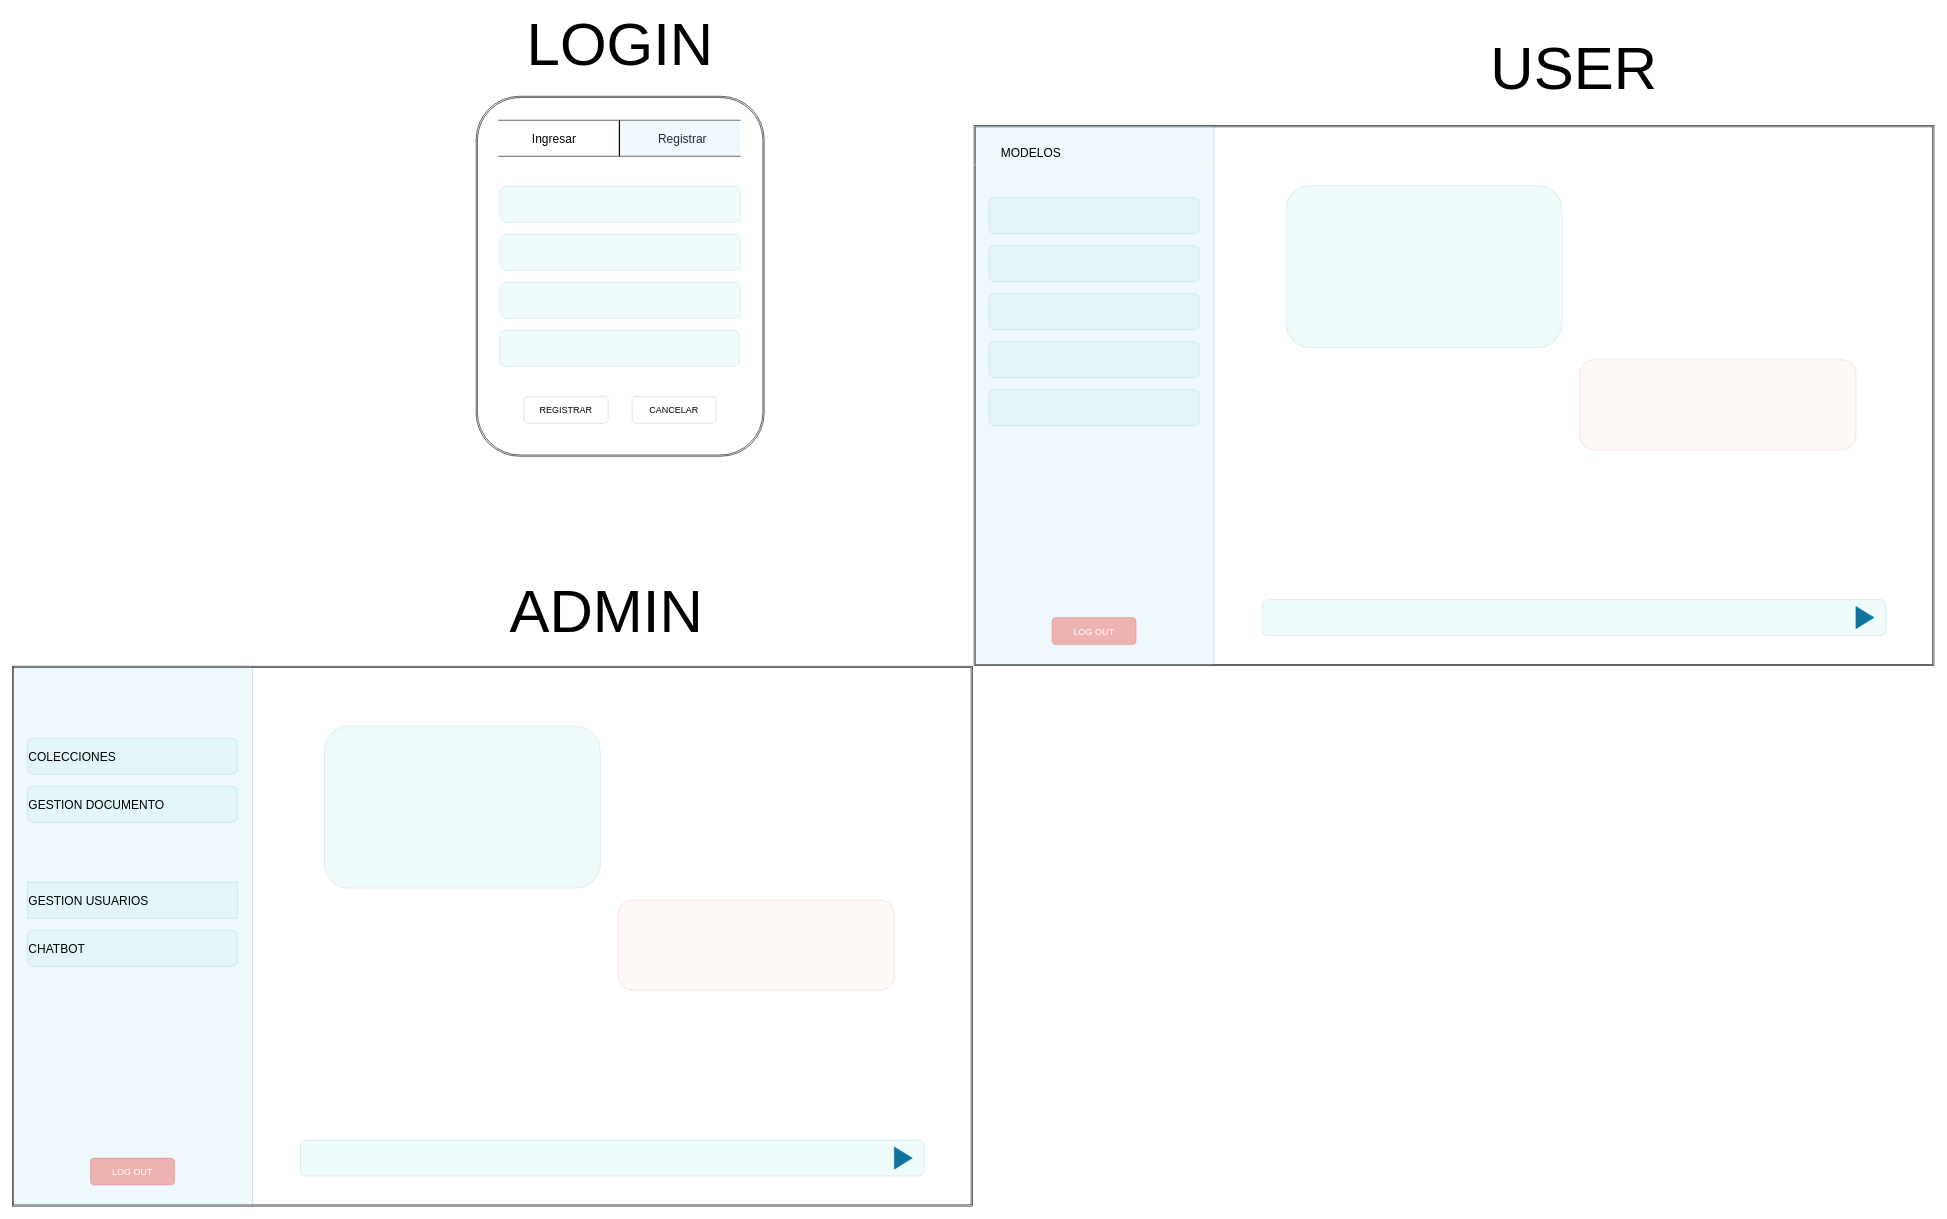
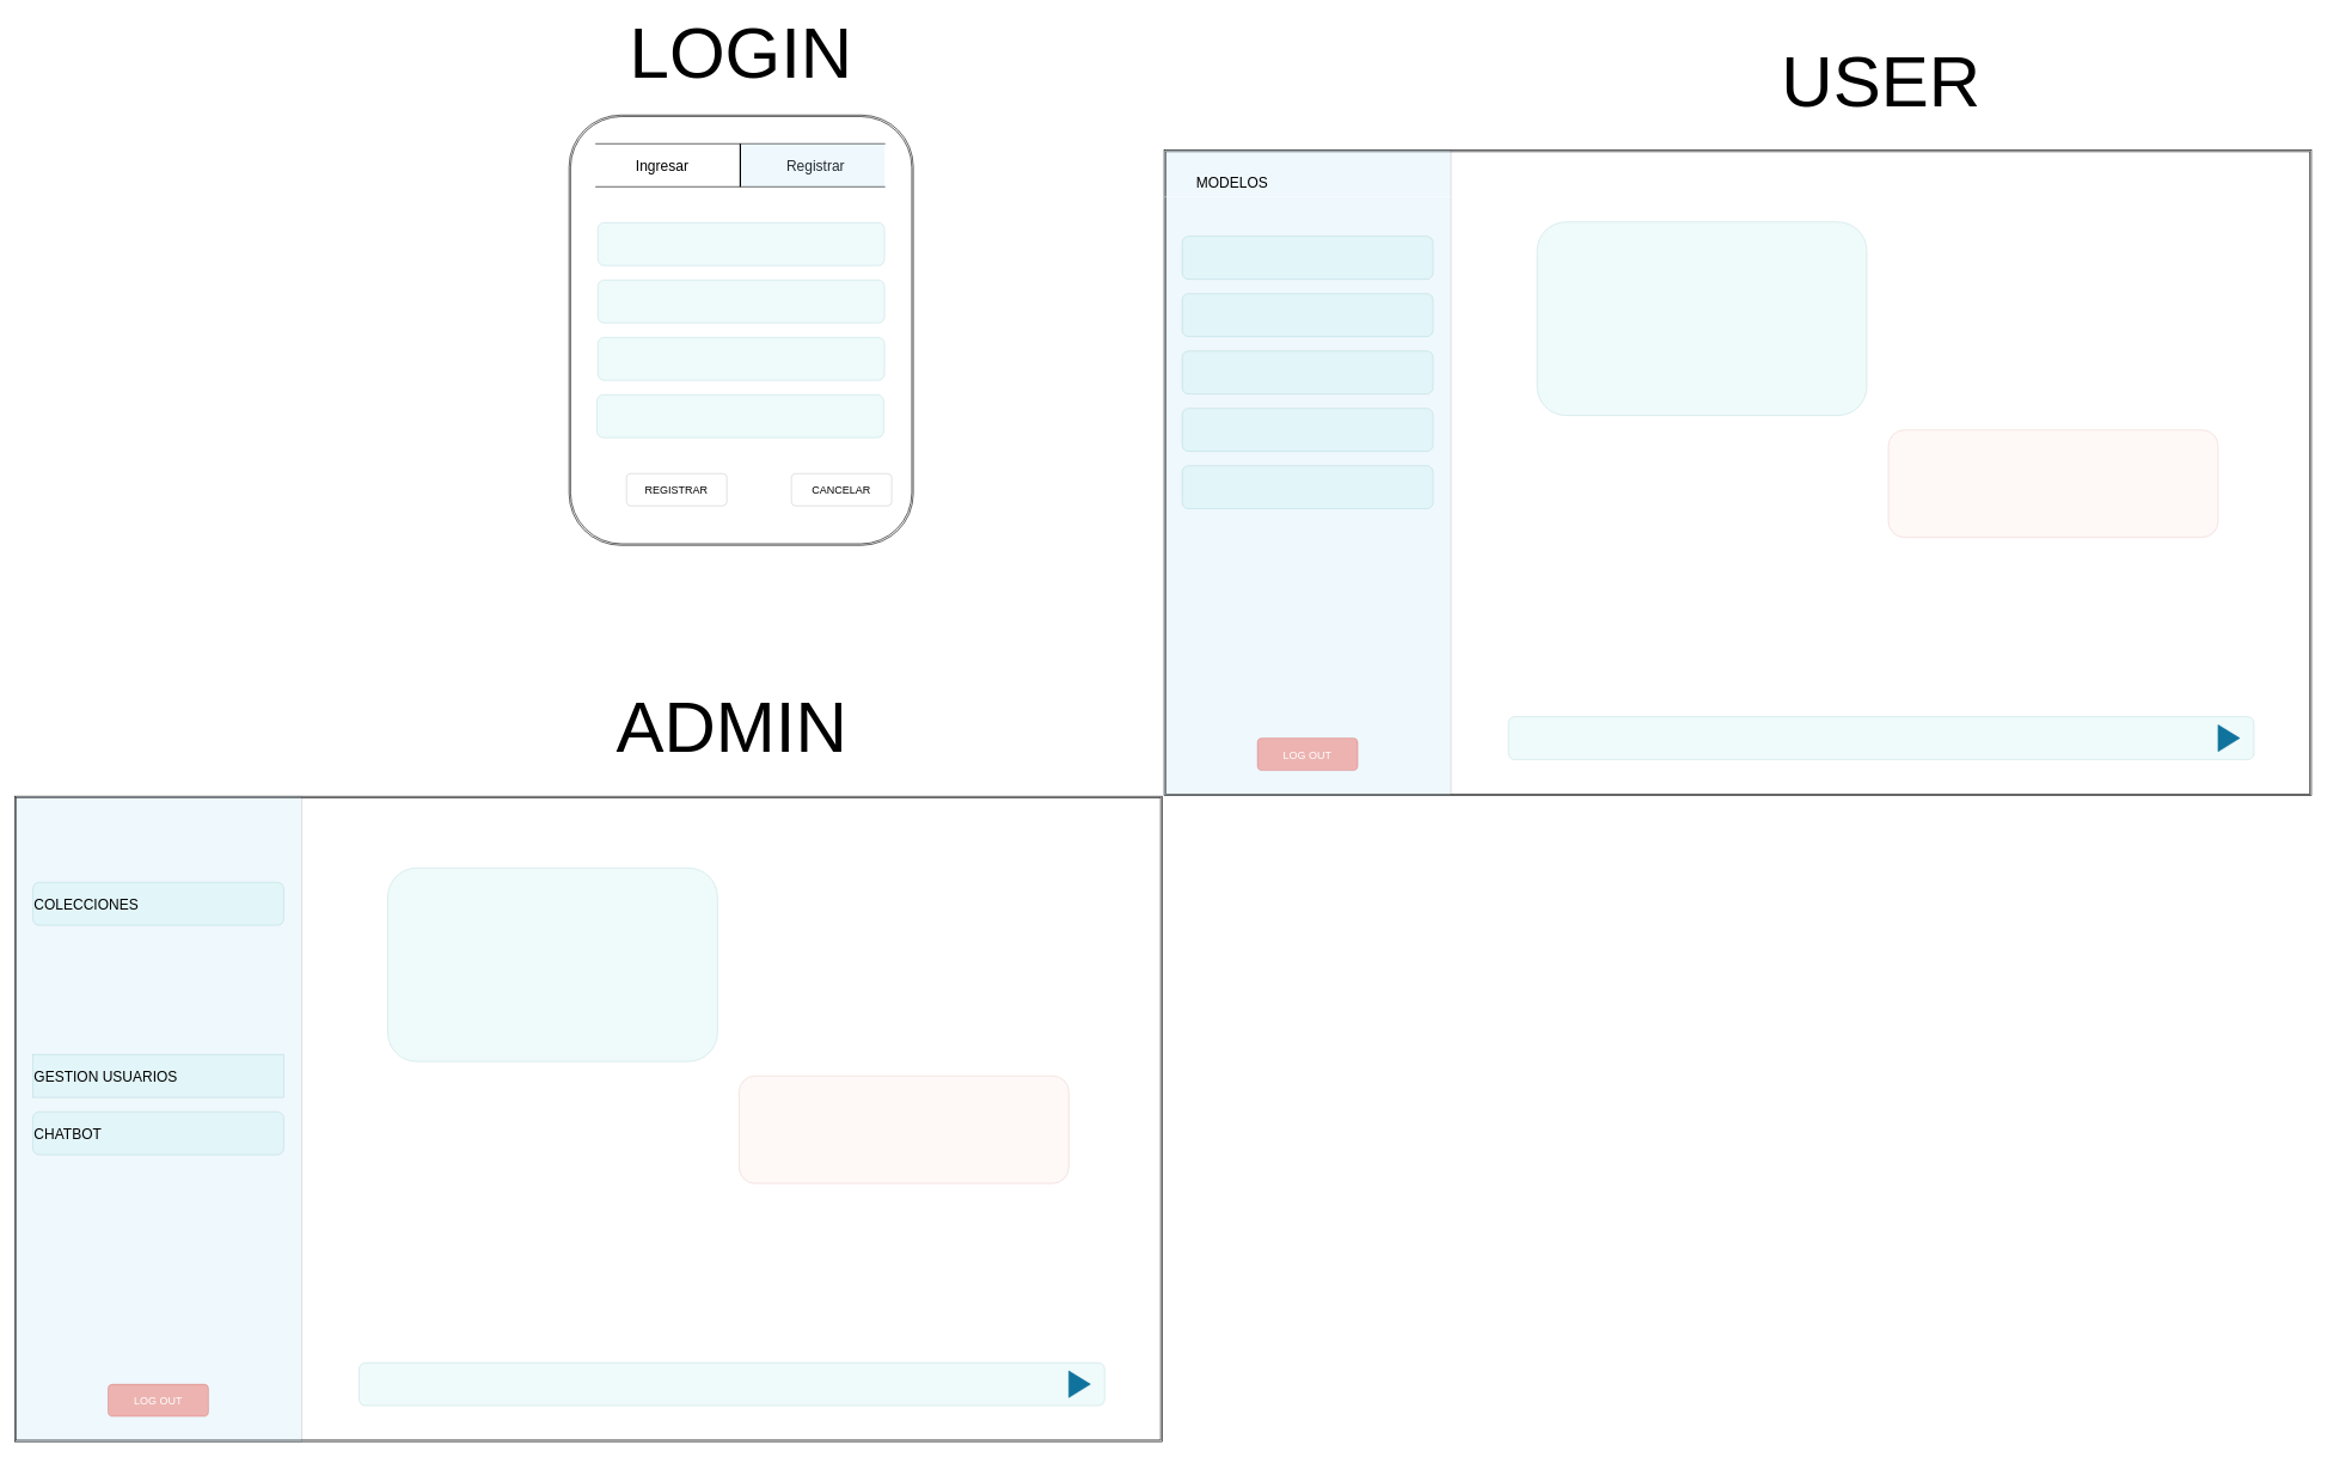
  <mxCell id="0" />
  <mxCell id="1" parent="0" />
  <mxCell id="2" value="" style="group" parent="1" vertex="1" connectable="0"><mxGeometry y="160" width="480" height="600" as="geometry" x="793" /></mxCell>
  <mxCell id="3" value="" style="shape=ext;double=1;rounded=1;whiteSpace=wrap;html=1;" parent="2" vertex="1"><mxGeometry width="480" height="600" as="geometry" /></mxCell>
  <mxCell id="4" value="" style="group;fontSize=18;" parent="2" vertex="1" connectable="0"><mxGeometry x="37.5" y="40" width="402.5" height="105" as="geometry" /></mxCell>
  <mxCell id="5" value="" style="shape=partialRectangle;whiteSpace=wrap;html=1;left=0;right=0;fillColor=none;" parent="4" vertex="1"><mxGeometry width="402.5" height="60" as="geometry" /></mxCell>
  <mxCell id="6" value="" style="line;strokeWidth=2;direction=south;html=1;" parent="4" vertex="1"><mxGeometry x="196.25" width="10" height="60" as="geometry" /></mxCell>
  <mxCell id="7" value="Ingresar" style="text;html=1;strokeColor=none;fillColor=none;align=center;verticalAlign=middle;whiteSpace=wrap;rounded=0;fontSize=20;" parent="4" vertex="1"><mxGeometry x="62.5" y="15" width="60" height="30" as="geometry" /></mxCell>
  <mxCell id="8" value="Registrar" style="text;html=1;strokeColor=none;fillColor=none;align=center;verticalAlign=middle;whiteSpace=wrap;rounded=0;fontSize=20;" parent="4" vertex="1"><mxGeometry x="276.5" y="15" width="60" height="30" as="geometry" /></mxCell>
  <mxCell id="9" value="" style="rounded=1;whiteSpace=wrap;html=1;fontSize=20;fillColor=#b0e3e6;strokeColor=#0e8088;opacity=20;" parent="2" vertex="1"><mxGeometry x="40" y="150" width="400" height="60" as="geometry" /></mxCell>
  <mxCell id="10" value="" style="rounded=1;whiteSpace=wrap;html=1;fontSize=20;fillColor=#b0e3e6;strokeColor=#0e8088;opacity=20;" parent="2" vertex="1"><mxGeometry x="40" y="310" width="400" height="60" as="geometry" /></mxCell>
  <mxCell id="11" value="" style="rounded=1;whiteSpace=wrap;html=1;fontSize=20;fillColor=#b0e3e6;strokeColor=#0e8088;opacity=20;" parent="2" vertex="1"><mxGeometry x="40" y="230" width="400" height="60" as="geometry" /></mxCell>
  <mxCell id="12" value="" style="rounded=1;whiteSpace=wrap;html=1;fontSize=20;fillColor=#b0e3e6;strokeColor=#0e8088;opacity=20;" parent="2" vertex="1"><mxGeometry x="38.75" y="390" width="400" height="60" as="geometry" /></mxCell>
  <mxCell id="13" value="" style="rounded=0;whiteSpace=wrap;html=1;fontSize=20;opacity=20;fillColor=#b1ddf0;strokeColor=none;" parent="2" vertex="1"><mxGeometry x="240" y="40" width="200" height="60" as="geometry" /></mxCell>
  <mxCell id="14" value="REGISTRAR" style="rounded=1;whiteSpace=wrap;html=1;fontSize=15;opacity=20;" parent="2" vertex="1"><mxGeometry x="80" y="500" width="140" height="45" as="geometry" /></mxCell>
- <mxCell id="15" value="CANCELAR" style="rounded=1;whiteSpace=wrap;html=1;fontSize=15;opacity=20;" parent="2" vertex="1"><mxGeometry x="260" y="500" width="140" height="45" as="geometry" /></mxCell>
+ <mxCell id="15" value="CANCELAR" style="rounded=1;whiteSpace=wrap;html=1;fontSize=15;opacity=20;" parent="2" vertex="1"><mxGeometry x="310" y="500" width="140" height="45" as="geometry" /></mxCell>
  <mxCell id="16" value="" style="group" parent="1" vertex="1" connectable="0"><mxGeometry x="1623" y="59" width="1600" height="1050" as="geometry" /></mxCell>
  <mxCell id="17" value="" style="shape=ext;double=1;rounded=0;whiteSpace=wrap;html=1;fontSize=15;" parent="16" vertex="1"><mxGeometry y="150" width="1600" height="900" as="geometry" /></mxCell>
  <mxCell id="18" value="" style="rounded=0;whiteSpace=wrap;html=1;fontSize=15;fillColor=#b1ddf0;strokeColor=#0e1010;opacity=20;" parent="16" vertex="1"><mxGeometry y="150" width="400" height="900" as="geometry" /></mxCell>
  <mxCell id="19" value="LOG OUT" style="rounded=1;whiteSpace=wrap;html=1;fontSize=15;opacity=30;fillColor=#e51400;strokeColor=#B20000;fontColor=#ffffff;" parent="16" vertex="1"><mxGeometry x="130" y="970" width="140" height="45" as="geometry" /></mxCell>
  <mxCell id="20" value="" style="rounded=1;whiteSpace=wrap;html=1;fontSize=20;fillColor=#b0e3e6;strokeColor=#0e8088;opacity=20;" parent="16" vertex="1"><mxGeometry x="25" y="270" width="350" height="60" as="geometry" /></mxCell>
  <mxCell id="21" value="" style="rounded=1;whiteSpace=wrap;html=1;fontSize=20;fillColor=#b0e3e6;strokeColor=#0e8088;opacity=20;" parent="16" vertex="1"><mxGeometry x="25" y="350" width="350" height="60" as="geometry" /></mxCell>
  <mxCell id="22" value="" style="rounded=1;whiteSpace=wrap;html=1;fontSize=20;fillColor=#b0e3e6;strokeColor=#0e8088;opacity=20;" parent="16" vertex="1"><mxGeometry x="25" y="430" width="350" height="60" as="geometry" /></mxCell>
  <mxCell id="23" value="" style="rounded=1;whiteSpace=wrap;html=1;fontSize=20;fillColor=#b0e3e6;strokeColor=#0e8088;opacity=20;" parent="16" vertex="1"><mxGeometry x="25" y="510" width="350" height="60" as="geometry" /></mxCell>
  <mxCell id="24" value="" style="rounded=1;whiteSpace=wrap;html=1;fontSize=20;fillColor=#b0e3e6;strokeColor=#0e8088;opacity=20;" parent="16" vertex="1"><mxGeometry x="25" y="590" width="350" height="60" as="geometry" /></mxCell>
  <mxCell id="25" value="MODELOS" style="text;html=1;strokeColor=none;fillColor=none;align=center;verticalAlign=middle;whiteSpace=wrap;rounded=0;fontSize=20;opacity=30;" parent="16" vertex="1"><mxGeometry x="20" y="180" width="150" height="30" as="geometry" /></mxCell>
  <mxCell id="26" value="" style="line;strokeWidth=2;html=1;strokeColor=#FFFFFF;fontSize=20;opacity=30;" parent="16" vertex="1"><mxGeometry y="210" width="400" height="10" as="geometry" /></mxCell>
  <mxCell id="27" value="" style="rounded=0;whiteSpace=wrap;html=1;strokeColor=#FFFFFF;fontSize=20;opacity=30;" parent="16" vertex="1"><mxGeometry x="480" y="220" width="1040" height="680" as="geometry" /></mxCell>
  <mxCell id="28" value="" style="rounded=1;whiteSpace=wrap;html=1;fontSize=20;fillColor=#b0e3e6;strokeColor=#0e8088;opacity=20;" parent="16" vertex="1"><mxGeometry x="480" y="940" width="1040" height="60" as="geometry" /></mxCell>
  <mxCell id="29" value="" style="triangle;whiteSpace=wrap;html=1;strokeColor=#10739E;fontSize=20;fillColor=#10739E;" parent="16" vertex="1"><mxGeometry x="1470" y="951.5" width="30" height="37" as="geometry" /></mxCell>
  <mxCell id="30" value="" style="rounded=1;whiteSpace=wrap;html=1;fontSize=20;fillColor=#b0e3e6;strokeColor=#0e8088;opacity=20;" parent="16" vertex="1"><mxGeometry x="520" y="250" width="460" height="270" as="geometry" /></mxCell>
  <mxCell id="31" value="" style="rounded=1;whiteSpace=wrap;html=1;fontSize=20;fillColor=#fad9d5;strokeColor=#ae4132;opacity=20;" parent="16" vertex="1"><mxGeometry x="1010" y="540" width="460" height="150" as="geometry" /></mxCell>
  <mxCell id="32" value="&lt;font style=&quot;font-size: 100px;&quot;&gt;USER&lt;/font&gt;" style="text;html=1;strokeColor=none;fillColor=none;align=center;verticalAlign=middle;whiteSpace=wrap;rounded=0;fontSize=41;" parent="16" vertex="1"><mxGeometry x="800" width="400" height="105" as="geometry" /></mxCell>
  <mxCell id="33" value="" style="group" parent="1" vertex="1" connectable="0"><mxGeometry x="20" y="960" width="1600" height="1050" as="geometry" /></mxCell>
  <mxCell id="34" value="" style="shape=ext;double=1;rounded=0;whiteSpace=wrap;html=1;fontSize=15;" parent="33" vertex="1"><mxGeometry y="150" width="1600" height="900" as="geometry" /></mxCell>
  <mxCell id="35" value="" style="rounded=0;whiteSpace=wrap;html=1;fontSize=15;fillColor=#b1ddf0;strokeColor=#0e1010;opacity=20;" parent="33" vertex="1"><mxGeometry y="150" width="400" height="900" as="geometry" /></mxCell>
  <mxCell id="36" value="LOG OUT" style="rounded=1;whiteSpace=wrap;html=1;fontSize=15;opacity=30;fillColor=#e51400;strokeColor=#B20000;fontColor=#ffffff;" parent="33" vertex="1"><mxGeometry x="130" y="970" width="140" height="45" as="geometry" /></mxCell>
  <mxCell id="37" value="COLECCIONES" style="rounded=1;whiteSpace=wrap;html=1;fontSize=20;fillColor=#b0e3e6;strokeColor=#0e8088;opacity=20;align=left;" parent="33" vertex="1"><mxGeometry x="25" y="270" width="350" height="60" as="geometry" /></mxCell>
- <mxCell id="38" value="GESTION DOCUMENTO&lt;span style=&quot;white-space: pre;&quot;&gt;&#09;&lt;/span&gt;" style="rounded=1;whiteSpace=wrap;html=1;fontSize=20;fillColor=#b0e3e6;strokeColor=#0e8088;opacity=20;align=left;" parent="33" vertex="1"><mxGeometry x="25" y="350" width="350" height="60" as="geometry" /></mxCell>
  <mxCell id="39" value="GESTION USUARIOS" style="whiteSpace=wrap;html=1;fontSize=20;fillColor=#b0e3e6;strokeColor=#0e8088;opacity=20;align=left;rounded=0;" parent="33" vertex="1"><mxGeometry x="25" y="510" width="350" height="60" as="geometry" /></mxCell>
  <mxCell id="40" value="CHATBOT" style="rounded=1;whiteSpace=wrap;html=1;fontSize=20;fillColor=#b0e3e6;strokeColor=#0e8088;opacity=20;align=left;" parent="33" vertex="1"><mxGeometry x="25" y="590" width="350" height="60" as="geometry" /></mxCell>
  <mxCell id="41" value="" style="rounded=0;whiteSpace=wrap;html=1;strokeColor=#FFFFFF;fontSize=20;opacity=30;" parent="33" vertex="1"><mxGeometry x="480" y="220" width="1040" height="680" as="geometry" /></mxCell>
  <mxCell id="42" value="" style="rounded=1;whiteSpace=wrap;html=1;fontSize=20;fillColor=#b0e3e6;strokeColor=#0e8088;opacity=20;" parent="33" vertex="1"><mxGeometry x="480" y="940" width="1040" height="60" as="geometry" /></mxCell>
  <mxCell id="43" value="" style="triangle;whiteSpace=wrap;html=1;strokeColor=#10739E;fontSize=20;fillColor=#10739E;" parent="33" vertex="1"><mxGeometry x="1470" y="951.5" width="30" height="37" as="geometry" /></mxCell>
  <mxCell id="44" value="" style="rounded=1;whiteSpace=wrap;html=1;fontSize=20;fillColor=#b0e3e6;strokeColor=#0e8088;opacity=20;" parent="33" vertex="1"><mxGeometry x="520" y="250" width="460" height="270" as="geometry" /></mxCell>
  <mxCell id="45" value="" style="rounded=1;whiteSpace=wrap;html=1;fontSize=20;fillColor=#fad9d5;strokeColor=#ae4132;opacity=20;" parent="33" vertex="1"><mxGeometry x="1010" y="540" width="460" height="150" as="geometry" /></mxCell>
- <mxCell id="46" value="&lt;font style=&quot;font-size: 100px;&quot;&gt;ADMIN&lt;/font&gt;" style="text;html=1;strokeColor=none;fillColor=none;align=center;verticalAlign=middle;whiteSpace=wrap;rounded=0;fontSize=41;" parent="33" vertex="1"><mxGeometry x="790" y="5" width="400" height="105" as="geometry" /></mxCell>
+ <mxCell id="46" value="&lt;font style=&quot;font-size: 100px;&quot;&gt;ADMIN&lt;/font&gt;" style="text;html=1;strokeColor=none;fillColor=none;align=center;verticalAlign=middle;whiteSpace=wrap;rounded=0;fontSize=41;" parent="33" vertex="1"><mxGeometry x="800" width="400" height="105" as="geometry" /></mxCell>
  <mxCell id="47" value="&lt;font style=&quot;font-size: 100px;&quot;&gt;LOGIN&lt;/font&gt;" style="text;html=1;strokeColor=none;fillColor=none;align=center;verticalAlign=middle;whiteSpace=wrap;rounded=0;fontSize=41;" parent="1" vertex="1"><mxGeometry x="833" y="20" width="400" height="105" as="geometry" /></mxCell>
